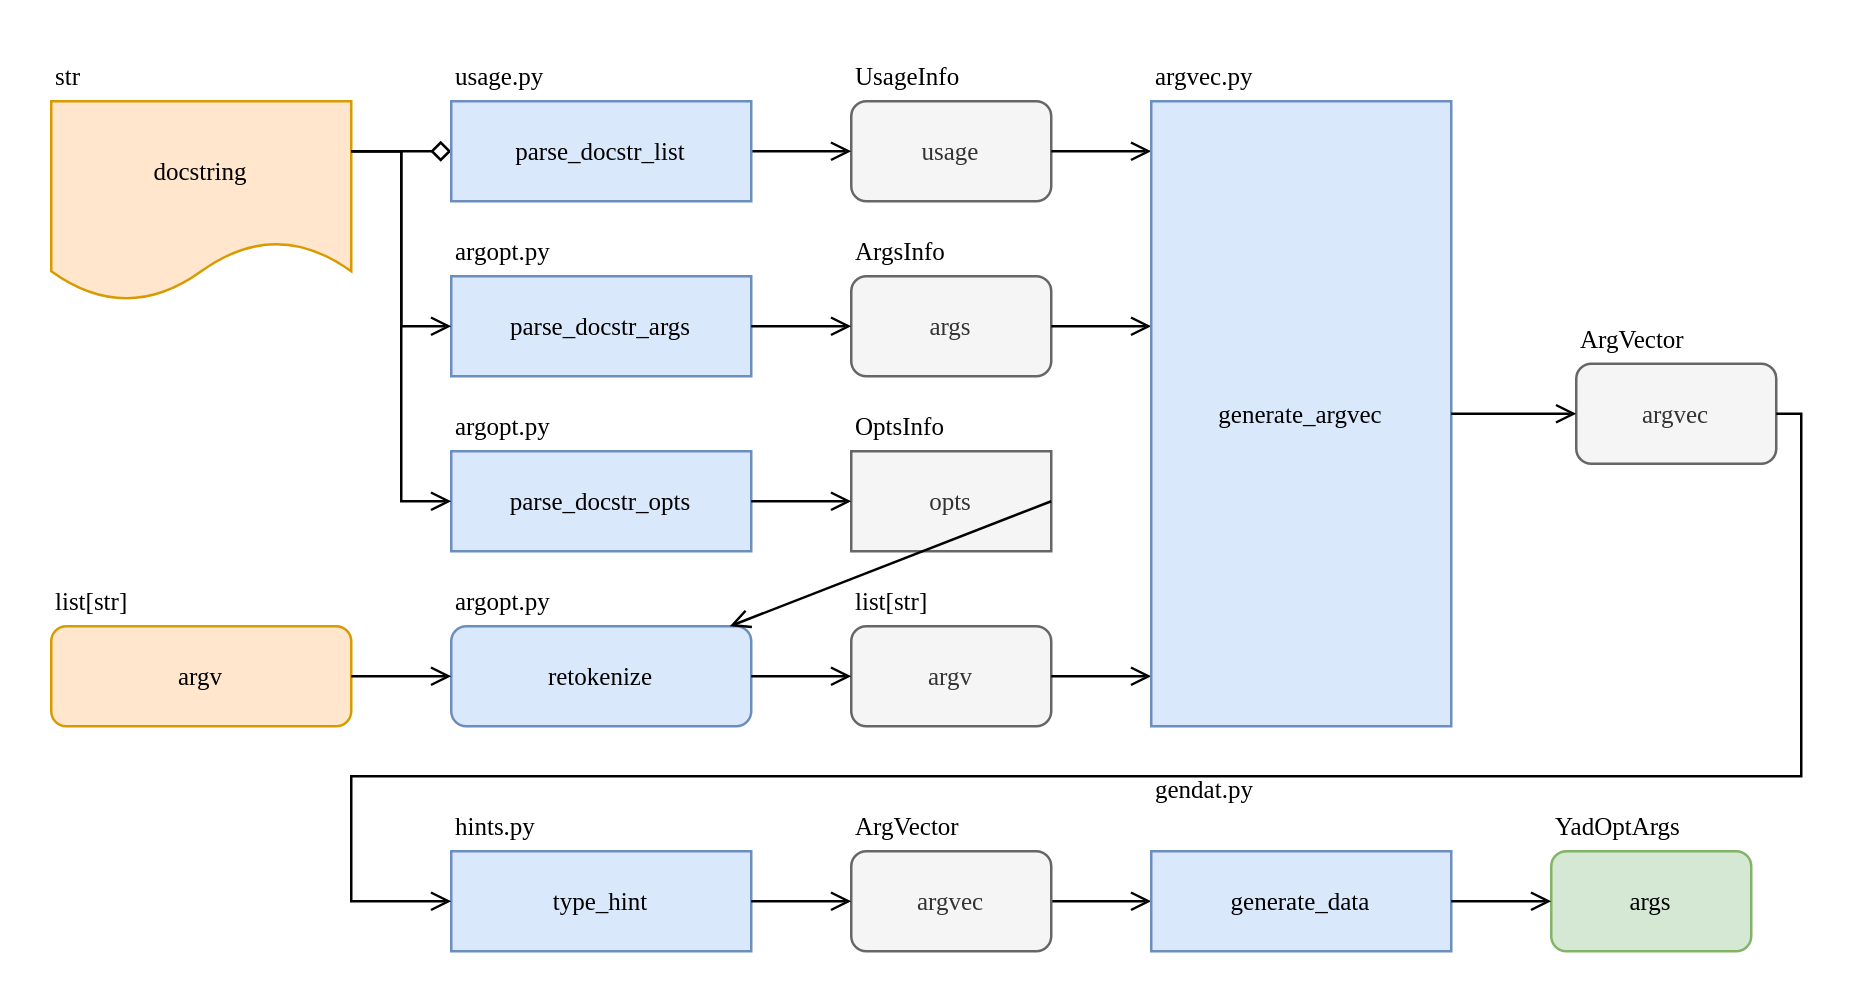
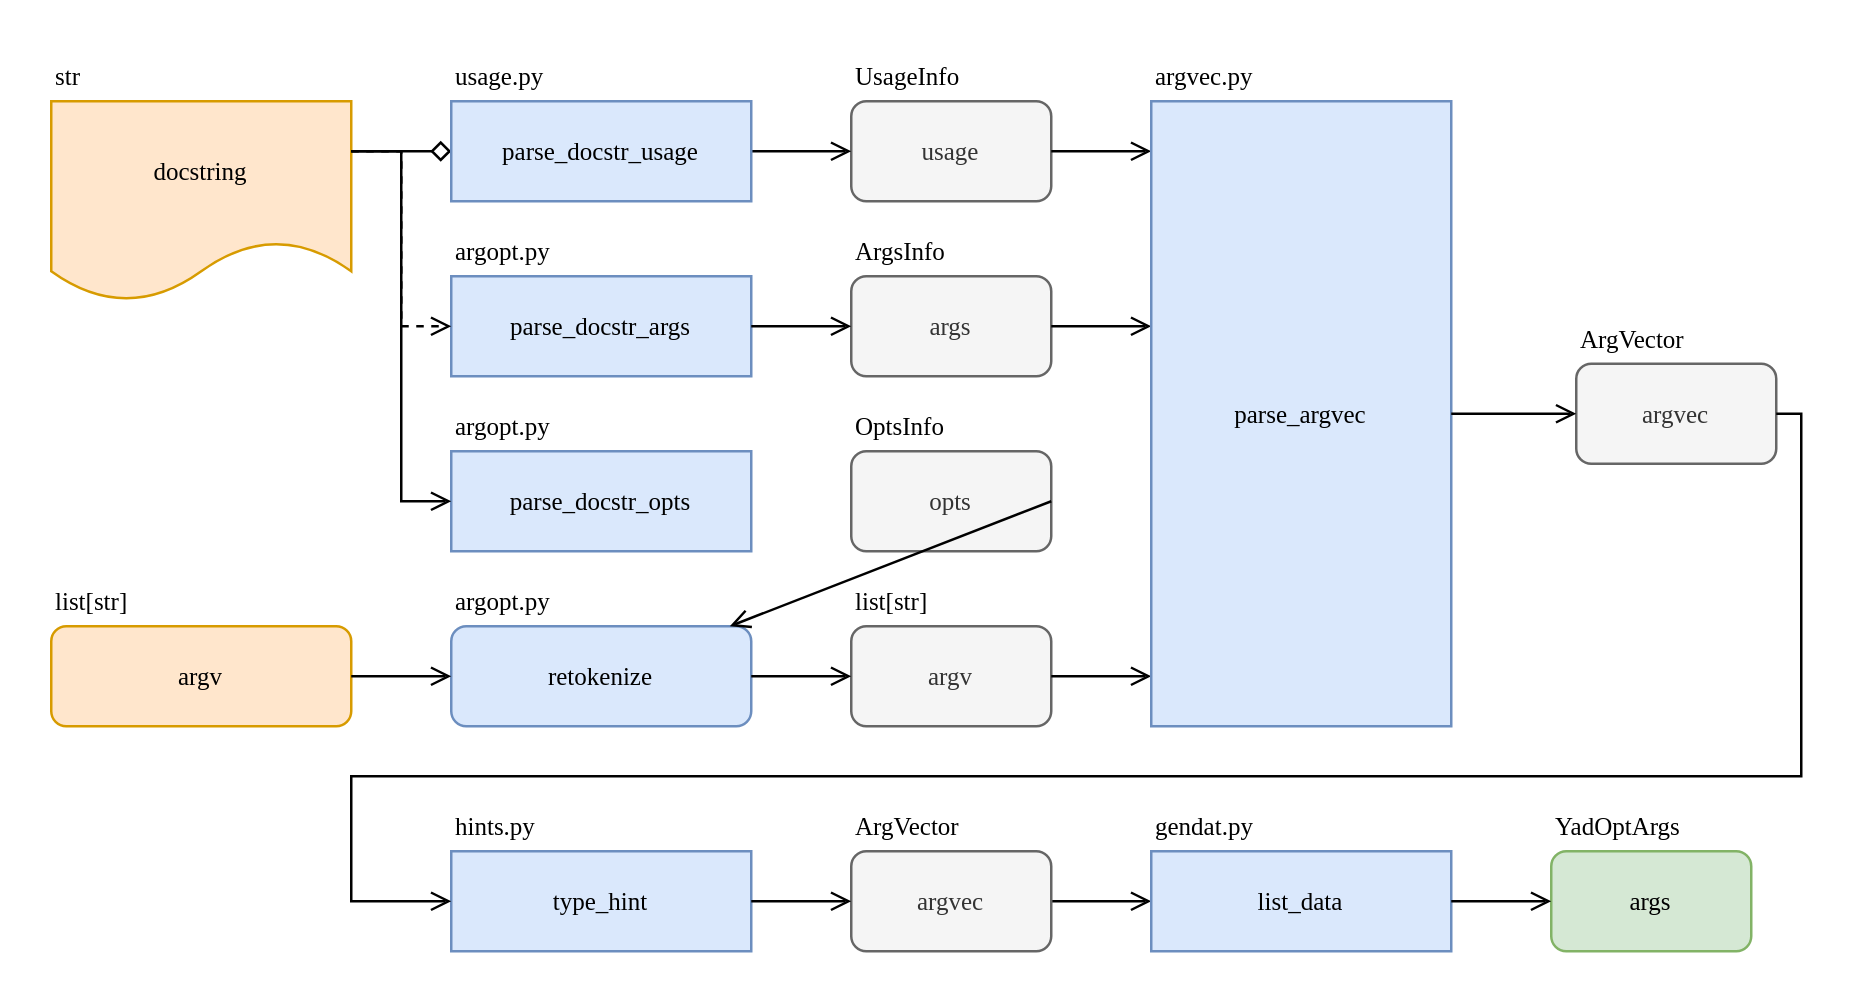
  <mxCell id="0" />
  <mxCell id="1" parent="0" />
  <mxCell id="2" value="docstring" style="shape=document;whiteSpace=wrap;html=1;boundedLbl=1;fillColor=#ffe6cc;strokeColor=#d79b00;fontFamily=Lucida Console;fontSize=10;" parent="1" vertex="1"><mxGeometry x="20" y="40" width="120" height="80" as="geometry" /></mxCell>
  <mxCell id="3" value="retokenize" style="whiteSpace=wrap;html=1;fillColor=#dae8fc;strokeColor=#6c8ebf;fontFamily=Lucida Console;fontSize=10;rounded=1;" parent="1" vertex="1"><mxGeometry x="180" y="250" width="120" height="40" as="geometry" /></mxCell>
  <mxCell id="4" value="usage" style="rounded=1;whiteSpace=wrap;html=1;fillColor=#f5f5f5;fontColor=#333333;strokeColor=#666666;fontFamily=Lucida Console;fontSize=10;" parent="1" vertex="1"><mxGeometry x="340" y="40" width="80" height="40" as="geometry" /></mxCell>
  <mxCell id="5" value="args" style="rounded=1;whiteSpace=wrap;html=1;fillColor=#f5f5f5;fontColor=#333333;strokeColor=#666666;fontFamily=Lucida Console;fontSize=10;" parent="1" vertex="1"><mxGeometry x="340" y="110" width="80" height="40" as="geometry" /></mxCell>
- <mxCell id="6" value="opts" style="whiteSpace=wrap;html=1;fillColor=#f5f5f5;fontColor=#333333;strokeColor=#666666;fontFamily=Lucida Console;fontSize=10;rounded=0;" parent="1" vertex="1"><mxGeometry x="340" y="180" width="80" height="40" as="geometry" /></mxCell>
+ <mxCell id="6" value="opts" style="rounded=1;whiteSpace=wrap;html=1;fillColor=#f5f5f5;fontColor=#333333;strokeColor=#666666;fontFamily=Lucida Console;fontSize=10;" parent="1" vertex="1"><mxGeometry x="340" y="180" width="80" height="40" as="geometry" /></mxCell>
  <mxCell id="7" value="" style="endArrow=diamond;html=1;rounded=0;exitX=1;exitY=0.25;exitDx=0;exitDy=0;entryX=0;entryY=0.5;entryDx=0;entryDy=0;endFill=0;fontFamily=Lucida Console;fontSize=10;" parent="1" source="2" target="24" edge="1"><mxGeometry width="50" height="50" relative="1" as="geometry"><mxPoint x="330" y="340" as="sourcePoint" /><mxPoint x="180" y="60" as="targetPoint" /></mxGeometry></mxCell>
  <mxCell id="8" value="" style="endArrow=open;html=1;rounded=0;exitX=1;exitY=0.5;exitDx=0;exitDy=0;entryX=0;entryY=0.5;entryDx=0;entryDy=0;endFill=0;fontFamily=Lucida Console;fontSize=10;" parent="1" target="4" edge="1"><mxGeometry width="50" height="50" relative="1" as="geometry"><mxPoint x="300" y="60" as="sourcePoint" /><mxPoint x="380" y="290" as="targetPoint" /></mxGeometry></mxCell>
  <mxCell id="9" value="" style="endArrow=open;html=1;rounded=0;exitX=1;exitY=0.5;exitDx=0;exitDy=0;entryX=0;entryY=0.5;entryDx=0;entryDy=0;endFill=0;fontFamily=Lucida Console;fontSize=10;" parent="1" source="4" edge="1"><mxGeometry width="50" height="50" relative="1" as="geometry"><mxPoint x="480" y="59.5" as="sourcePoint" /><mxPoint x="460" y="60" as="targetPoint" /></mxGeometry></mxCell>
  <mxCell id="10" value="" style="endArrow=open;html=1;rounded=0;exitX=1;exitY=0.5;exitDx=0;exitDy=0;endFill=0;fontFamily=Lucida Console;fontSize=10;" parent="1" source="5" edge="1"><mxGeometry width="50" height="50" relative="1" as="geometry"><mxPoint x="490" y="70" as="sourcePoint" /><mxPoint x="460" y="130" as="targetPoint" /></mxGeometry></mxCell>
  <mxCell id="11" value="" style="endArrow=open;html=1;rounded=0;exitX=1;exitY=0.5;exitDx=0;exitDy=0;endFill=0;fontFamily=Lucida Console;fontSize=10;" parent="1" source="6" target="3" edge="1"><mxGeometry width="50" height="50" relative="1" as="geometry"><mxPoint x="490" y="150" as="sourcePoint" /><mxPoint x="460" y="220" as="targetPoint" /></mxGeometry></mxCell>
  <mxCell id="12" value="argopt.py" style="text;html=1;align=left;verticalAlign=middle;whiteSpace=wrap;rounded=0;fontFamily=Lucida Console;fontSize=10;" parent="1" vertex="1"><mxGeometry x="180" y="230" width="60" height="20" as="geometry" /></mxCell>
  <mxCell id="13" value="argv" style="rounded=1;whiteSpace=wrap;html=1;fillColor=#ffe6cc;strokeColor=#d79b00;fontFamily=Lucida Console;fontSize=10;" parent="1" vertex="1"><mxGeometry x="20" y="250" width="120" height="40" as="geometry" /></mxCell>
  <mxCell id="14" value="argv" style="rounded=1;whiteSpace=wrap;html=1;fillColor=#f5f5f5;fontColor=#333333;strokeColor=#666666;fontFamily=Lucida Console;fontSize=10;" parent="1" vertex="1"><mxGeometry x="340" y="250" width="80" height="40" as="geometry" /></mxCell>
  <mxCell id="15" value="" style="endArrow=open;html=1;rounded=0;exitX=1;exitY=0.5;exitDx=0;exitDy=0;entryX=0;entryY=0.5;entryDx=0;entryDy=0;endFill=0;fontFamily=Lucida Console;fontSize=10;" parent="1" source="13" target="3" edge="1"><mxGeometry width="50" height="50" relative="1" as="geometry"><mxPoint x="150" y="20" as="sourcePoint" /><mxPoint x="190" y="20" as="targetPoint" /></mxGeometry></mxCell>
  <mxCell id="16" value="" style="endArrow=open;html=1;rounded=0;exitX=1;exitY=0.5;exitDx=0;exitDy=0;entryX=0;entryY=0.5;entryDx=0;entryDy=0;endFill=0;fontFamily=Lucida Console;fontSize=10;" parent="1" source="3" target="14" edge="1"><mxGeometry width="50" height="50" relative="1" as="geometry"><mxPoint x="150" y="300" as="sourcePoint" /><mxPoint x="190" y="300" as="targetPoint" /></mxGeometry></mxCell>
  <mxCell id="17" value="" style="endArrow=open;html=1;rounded=0;exitX=1;exitY=0.5;exitDx=0;exitDy=0;endFill=0;fontFamily=Lucida Console;fontSize=10;entryX=0;entryY=0.92;entryDx=0;entryDy=0;entryPerimeter=0;" parent="1" source="14" target="34" edge="1"><mxGeometry width="50" height="50" relative="1" as="geometry"><mxPoint x="470" y="230" as="sourcePoint" /><mxPoint x="457" y="290" as="targetPoint" /></mxGeometry></mxCell>
  <mxCell id="18" value="argvec.py" style="text;html=1;align=left;verticalAlign=middle;whiteSpace=wrap;rounded=0;fontFamily=Lucida Console;fontSize=10;" parent="1" vertex="1"><mxGeometry x="460" y="20" width="60" height="20" as="geometry" /></mxCell>
  <mxCell id="19" value="list[str]" style="text;html=1;align=left;verticalAlign=middle;whiteSpace=wrap;rounded=0;fontFamily=Lucida Console;fontSize=10;" parent="1" vertex="1"><mxGeometry x="340" y="230" width="60" height="20" as="geometry" /></mxCell>
  <mxCell id="20" value="list[str]" style="text;html=1;align=left;verticalAlign=middle;whiteSpace=wrap;rounded=0;fontFamily=Lucida Console;fontSize=10;" parent="1" vertex="1"><mxGeometry x="20" y="230" width="60" height="20" as="geometry" /></mxCell>
  <mxCell id="21" value="str" style="text;html=1;align=left;verticalAlign=middle;whiteSpace=wrap;rounded=0;fontFamily=Lucida Console;fontSize=10;" parent="1" vertex="1"><mxGeometry x="20" y="20" width="60" height="20" as="geometry" /></mxCell>
  <mxCell id="22" value="hints.py" style="text;html=1;align=left;verticalAlign=middle;whiteSpace=wrap;rounded=0;fontFamily=Lucida Console;fontSize=10;" parent="1" vertex="1"><mxGeometry x="180" y="320" width="60" height="20" as="geometry" /></mxCell>
  <mxCell id="23" value="" style="endArrow=open;html=1;rounded=0;endFill=0;entryX=0;entryY=0.5;entryDx=0;entryDy=0;exitX=1;exitY=0.5;exitDx=0;exitDy=0;fontFamily=Lucida Console;fontSize=10;" parent="1" source="43" target="42" edge="1"><mxGeometry width="50" height="50" relative="1" as="geometry"><mxPoint x="440" y="390" as="sourcePoint" /><mxPoint x="470" y="350" as="targetPoint" /></mxGeometry></mxCell>
- <mxCell id="24" value="parse_docstr_list" style="rounded=0;whiteSpace=wrap;html=1;fillColor=#dae8fc;strokeColor=#6c8ebf;fontFamily=Lucida Console;fontSize=10;" vertex="1" parent="1"><mxGeometry x="180" y="40" width="120" height="40" as="geometry" /></mxCell>
+ <mxCell id="24" value="parse_docstr_usage" style="rounded=0;whiteSpace=wrap;html=1;fillColor=#dae8fc;strokeColor=#6c8ebf;fontFamily=Lucida Console;fontSize=10;" vertex="1" parent="1"><mxGeometry x="180" y="40" width="120" height="40" as="geometry" /></mxCell>
  <mxCell id="25" value="parse_docstr_args" style="rounded=0;whiteSpace=wrap;html=1;fillColor=#dae8fc;strokeColor=#6c8ebf;fontFamily=Lucida Console;fontSize=10;" vertex="1" parent="1"><mxGeometry x="180" y="110" width="120" height="40" as="geometry" /></mxCell>
  <mxCell id="26" value="parse_docstr_opts" style="rounded=0;whiteSpace=wrap;html=1;fillColor=#dae8fc;strokeColor=#6c8ebf;fontFamily=Lucida Console;fontSize=10;" vertex="1" parent="1"><mxGeometry x="180" y="180" width="120" height="40" as="geometry" /></mxCell>
  <mxCell id="27" value="usage.py" style="text;html=1;align=left;verticalAlign=middle;whiteSpace=wrap;rounded=0;fontFamily=Lucida Console;fontSize=10;" vertex="1" parent="1"><mxGeometry x="180" y="20" width="60" height="20" as="geometry" /></mxCell>
  <mxCell id="28" value="argopt.py" style="text;html=1;align=left;verticalAlign=middle;whiteSpace=wrap;rounded=0;fontFamily=Lucida Console;fontSize=10;" vertex="1" parent="1"><mxGeometry x="180" y="90" width="60" height="20" as="geometry" /></mxCell>
  <mxCell id="29" value="argopt.py" style="text;html=1;align=left;verticalAlign=middle;whiteSpace=wrap;rounded=0;fontFamily=Lucida Console;fontSize=10;" vertex="1" parent="1"><mxGeometry x="180" y="160" width="60" height="20" as="geometry" /></mxCell>
- <mxCell id="30" value="" style="endArrow=open;html=1;rounded=0;exitX=1;exitY=0.25;exitDx=0;exitDy=0;entryX=0;entryY=0.5;entryDx=0;entryDy=0;edgeStyle=orthogonalEdgeStyle;endFill=0;fontFamily=Lucida Console;fontSize=10;" edge="1" parent="1" source="2" target="25"><mxGeometry width="50" height="50" relative="1" as="geometry"><mxPoint x="310" y="70" as="sourcePoint" /><mxPoint x="370" y="150" as="targetPoint" /></mxGeometry></mxCell>
+ <mxCell id="30" value="" style="endArrow=open;html=1;rounded=0;exitX=1;exitY=0.25;exitDx=0;exitDy=0;entryX=0;entryY=0.5;entryDx=0;entryDy=0;edgeStyle=orthogonalEdgeStyle;endFill=0;fontFamily=Lucida Console;fontSize=10;dashed=1;" edge="1" parent="1" source="2" target="25"><mxGeometry width="50" height="50" relative="1" as="geometry"><mxPoint x="310" y="70" as="sourcePoint" /><mxPoint x="370" y="150" as="targetPoint" /></mxGeometry></mxCell>
  <mxCell id="31" value="" style="endArrow=open;html=1;rounded=0;exitX=1;exitY=0.25;exitDx=0;exitDy=0;entryX=0;entryY=0.5;entryDx=0;entryDy=0;edgeStyle=orthogonalEdgeStyle;endFill=0;fontFamily=Lucida Console;fontSize=10;" edge="1" parent="1" source="2" target="26"><mxGeometry width="50" height="50" relative="1" as="geometry"><mxPoint x="150" y="70" as="sourcePoint" /><mxPoint x="190" y="150" as="targetPoint" /></mxGeometry></mxCell>
  <mxCell id="32" value="" style="endArrow=open;html=1;rounded=0;exitX=1;exitY=0.5;exitDx=0;exitDy=0;entryX=0;entryY=0.5;entryDx=0;entryDy=0;endFill=0;fontFamily=Lucida Console;fontSize=10;" edge="1" parent="1" source="25" target="5"><mxGeometry width="50" height="50" relative="1" as="geometry"><mxPoint x="310" y="70" as="sourcePoint" /><mxPoint x="350" y="70" as="targetPoint" /></mxGeometry></mxCell>
- <mxCell id="33" value="" style="endArrow=open;html=1;rounded=0;exitX=1;exitY=0.5;exitDx=0;exitDy=0;entryX=0;entryY=0.5;entryDx=0;entryDy=0;endFill=0;fontFamily=Lucida Console;fontSize=10;" edge="1" parent="1" source="26" target="6"><mxGeometry width="50" height="50" relative="1" as="geometry"><mxPoint x="320" y="80" as="sourcePoint" /><mxPoint x="360" y="80" as="targetPoint" /></mxGeometry></mxCell>
- <mxCell id="34" value="generate_argvec" style="rounded=0;whiteSpace=wrap;html=1;fillColor=#dae8fc;strokeColor=#6c8ebf;fontFamily=Lucida Console;fontSize=10;" vertex="1" parent="1"><mxGeometry x="460" y="40" width="120" height="250" as="geometry" /></mxCell>
+ <mxCell id="34" value="parse_argvec" style="rounded=0;whiteSpace=wrap;html=1;fillColor=#dae8fc;strokeColor=#6c8ebf;fontFamily=Lucida Console;fontSize=10;" vertex="1" parent="1"><mxGeometry x="460" y="40" width="120" height="250" as="geometry" /></mxCell>
  <mxCell id="35" value="argvec" style="rounded=1;whiteSpace=wrap;html=1;fillColor=#f5f5f5;fontColor=#333333;strokeColor=#666666;fontFamily=Lucida Console;fontSize=10;" vertex="1" parent="1"><mxGeometry x="630" y="145" width="80" height="40" as="geometry" /></mxCell>
  <mxCell id="36" value="" style="endArrow=open;html=1;rounded=0;exitX=1;exitY=0.5;exitDx=0;exitDy=0;entryX=0;entryY=0.5;entryDx=0;entryDy=0;endFill=0;fontFamily=Lucida Console;fontSize=10;" edge="1" parent="1" source="34" target="35"><mxGeometry width="50" height="50" relative="1" as="geometry"><mxPoint x="580" y="180" as="sourcePoint" /><mxPoint x="620" y="180" as="targetPoint" /></mxGeometry></mxCell>
  <mxCell id="37" value="ArgVector" style="text;html=1;align=left;verticalAlign=middle;whiteSpace=wrap;rounded=0;fontFamily=Lucida Console;fontSize=10;" vertex="1" parent="1"><mxGeometry x="630" y="125" width="60" height="20" as="geometry" /></mxCell>
  <mxCell id="38" value="type_hint" style="rounded=0;whiteSpace=wrap;html=1;fillColor=#dae8fc;strokeColor=#6c8ebf;fontFamily=Lucida Console;fontSize=10;" vertex="1" parent="1"><mxGeometry x="180" y="340" width="120" height="40" as="geometry" /></mxCell>
  <mxCell id="39" value="UsageInfo" style="text;html=1;align=left;verticalAlign=middle;whiteSpace=wrap;rounded=0;fontFamily=Lucida Console;fontSize=10;" vertex="1" parent="1"><mxGeometry x="340" y="20" width="60" height="20" as="geometry" /></mxCell>
  <mxCell id="40" value="ArgsInfo" style="text;html=1;align=left;verticalAlign=middle;whiteSpace=wrap;rounded=0;fontFamily=Lucida Console;fontSize=10;" vertex="1" parent="1"><mxGeometry x="340" y="90" width="60" height="20" as="geometry" /></mxCell>
  <mxCell id="41" value="OptsInfo" style="text;html=1;align=left;verticalAlign=middle;whiteSpace=wrap;rounded=0;fontFamily=Lucida Console;fontSize=10;" vertex="1" parent="1"><mxGeometry x="340" y="160" width="60" height="20" as="geometry" /></mxCell>
- <mxCell id="42" value="generate_data" style="rounded=0;whiteSpace=wrap;html=1;fillColor=#dae8fc;strokeColor=#6c8ebf;fontFamily=Lucida Console;fontSize=10;" vertex="1" parent="1"><mxGeometry x="460" y="340" width="120" height="40" as="geometry" /></mxCell>
+ <mxCell id="42" value="list_data" style="rounded=0;whiteSpace=wrap;html=1;fillColor=#dae8fc;strokeColor=#6c8ebf;fontFamily=Lucida Console;fontSize=10;" vertex="1" parent="1"><mxGeometry x="460" y="340" width="120" height="40" as="geometry" /></mxCell>
  <mxCell id="43" value="argvec" style="rounded=1;whiteSpace=wrap;html=1;fillColor=#f5f5f5;fontColor=#333333;strokeColor=#666666;fontFamily=Lucida Console;fontSize=10;" vertex="1" parent="1"><mxGeometry x="340" y="340" width="80" height="40" as="geometry" /></mxCell>
  <mxCell id="44" value="args" style="rounded=1;whiteSpace=wrap;html=1;fillColor=#d5e8d4;strokeColor=#82b366;fontFamily=Lucida Console;fontSize=10;" vertex="1" parent="1"><mxGeometry x="620" y="340" width="80" height="40" as="geometry" /></mxCell>
  <mxCell id="45" value="YadOptArgs" style="text;html=1;align=left;verticalAlign=middle;whiteSpace=wrap;rounded=0;fontFamily=Lucida Console;fontSize=10;" vertex="1" parent="1"><mxGeometry x="620" y="320" width="60" height="20" as="geometry" /></mxCell>
  <mxCell id="46" value="" style="endArrow=open;html=1;rounded=0;endFill=0;entryX=0;entryY=0.5;entryDx=0;entryDy=0;fontFamily=Lucida Console;fontSize=10;exitX=1;exitY=0.5;exitDx=0;exitDy=0;" edge="1" parent="1" source="42" target="44"><mxGeometry width="50" height="50" relative="1" as="geometry"><mxPoint x="590" y="370" as="sourcePoint" /><mxPoint x="470" y="370" as="targetPoint" /></mxGeometry></mxCell>
  <mxCell id="47" value="" style="endArrow=open;html=1;rounded=0;endFill=0;entryX=0;entryY=0.5;entryDx=0;entryDy=0;fontFamily=Lucida Console;fontSize=10;" edge="1" parent="1" target="43"><mxGeometry width="50" height="50" relative="1" as="geometry"><mxPoint x="300" y="360" as="sourcePoint" /><mxPoint x="340" y="359.66" as="targetPoint" /></mxGeometry></mxCell>
  <mxCell id="48" value="ArgVector" style="text;html=1;align=left;verticalAlign=middle;whiteSpace=wrap;rounded=0;fontFamily=Lucida Console;fontSize=10;" vertex="1" parent="1"><mxGeometry x="340" y="320" width="60" height="20" as="geometry" /></mxCell>
- <mxCell id="49" value="gendat.py" style="text;html=1;align=left;verticalAlign=middle;whiteSpace=wrap;rounded=0;fontFamily=Lucida Console;fontSize=10;" vertex="1" parent="1"><mxGeometry x="460" y="305" width="60" height="20" as="geometry" /></mxCell>
+ <mxCell id="49" value="gendat.py" style="text;html=1;align=left;verticalAlign=middle;whiteSpace=wrap;rounded=0;fontFamily=Lucida Console;fontSize=10;" vertex="1" parent="1"><mxGeometry x="460" y="320" width="60" height="20" as="geometry" /></mxCell>
  <mxCell id="50" value="" style="endArrow=open;html=1;rounded=0;exitX=1;exitY=0.5;exitDx=0;exitDy=0;entryX=0;entryY=0.5;entryDx=0;entryDy=0;edgeStyle=orthogonalEdgeStyle;endFill=0;fontFamily=Lucida Console;fontSize=10;" edge="1" parent="1" source="35" target="38"><mxGeometry width="50" height="50" relative="1" as="geometry"><mxPoint x="359.51" y="290" as="sourcePoint" /><mxPoint x="399.51" y="430" as="targetPoint" /><Array as="points"><mxPoint x="720" y="165" /><mxPoint x="720" y="310" /><mxPoint x="140" y="310" /><mxPoint x="140" y="360" /></Array></mxGeometry></mxCell>
